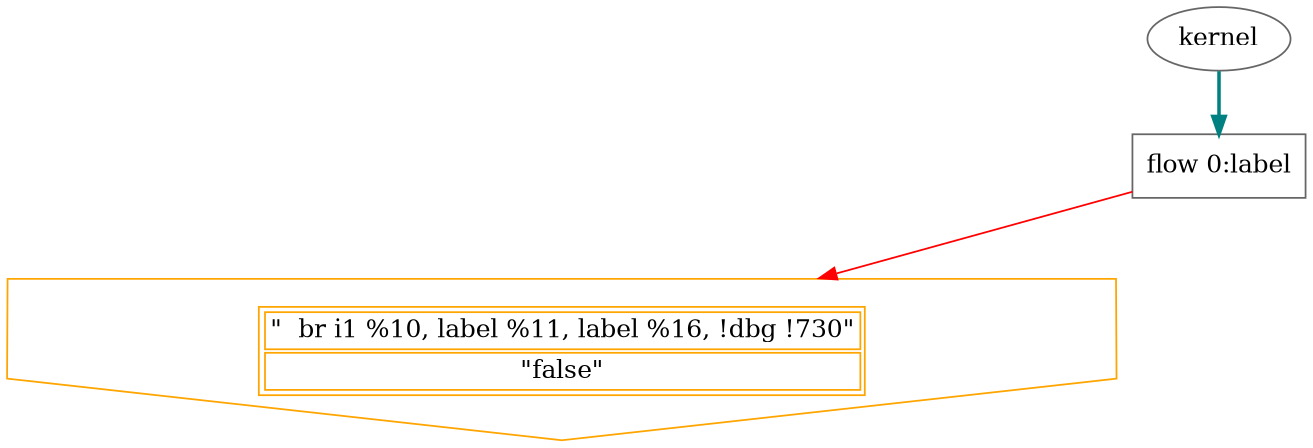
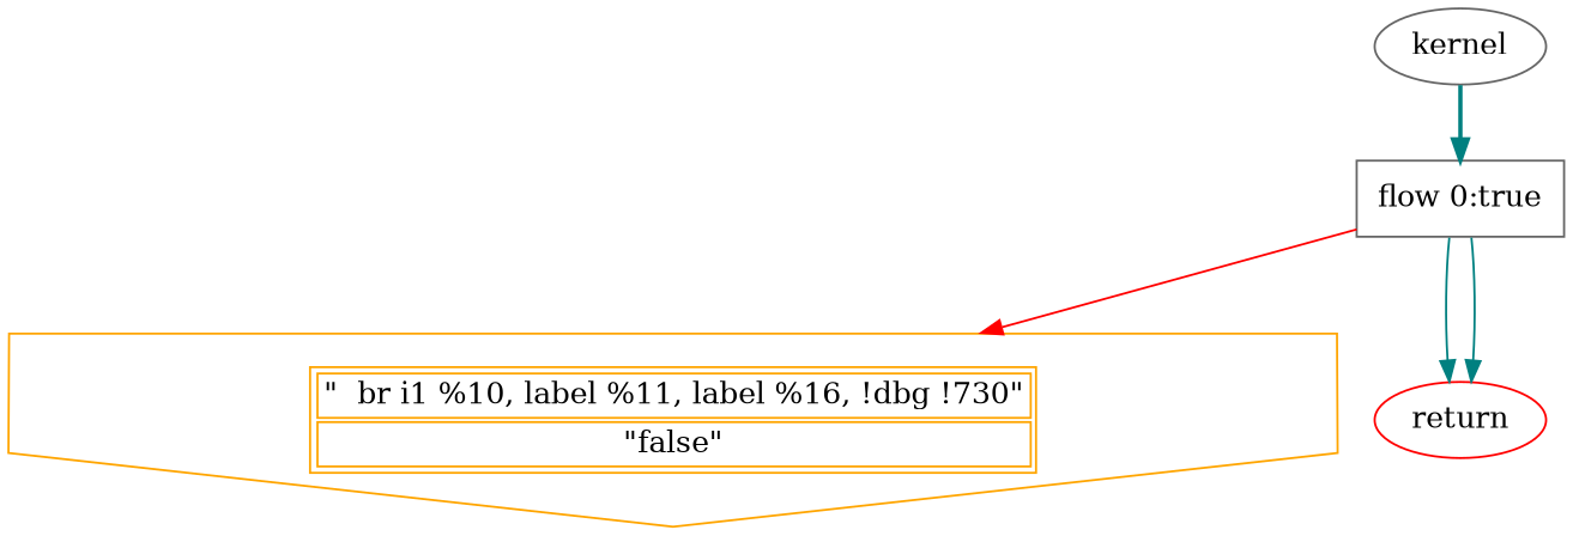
  digraph {
    node [color=gray40]
    edge [color=teal style=solid]
-   n1 [label="flow 0:label" shape=rectangle]
+   n1 [label="flow 0:true" shape=rectangle]
    n2 [color=orange label=<<table><tr><td>"  br i1 %10, label %11, label %16, !dbg !730"</td></tr><tr><td>"false"</td></tr></table>> shape=invhouse]
+   return [color=red]
    kernel
    n1 -> n2 [color=red]
+   n1 -> return
+   n1 -> return
    kernel -> n1 [style=bold]
  }
